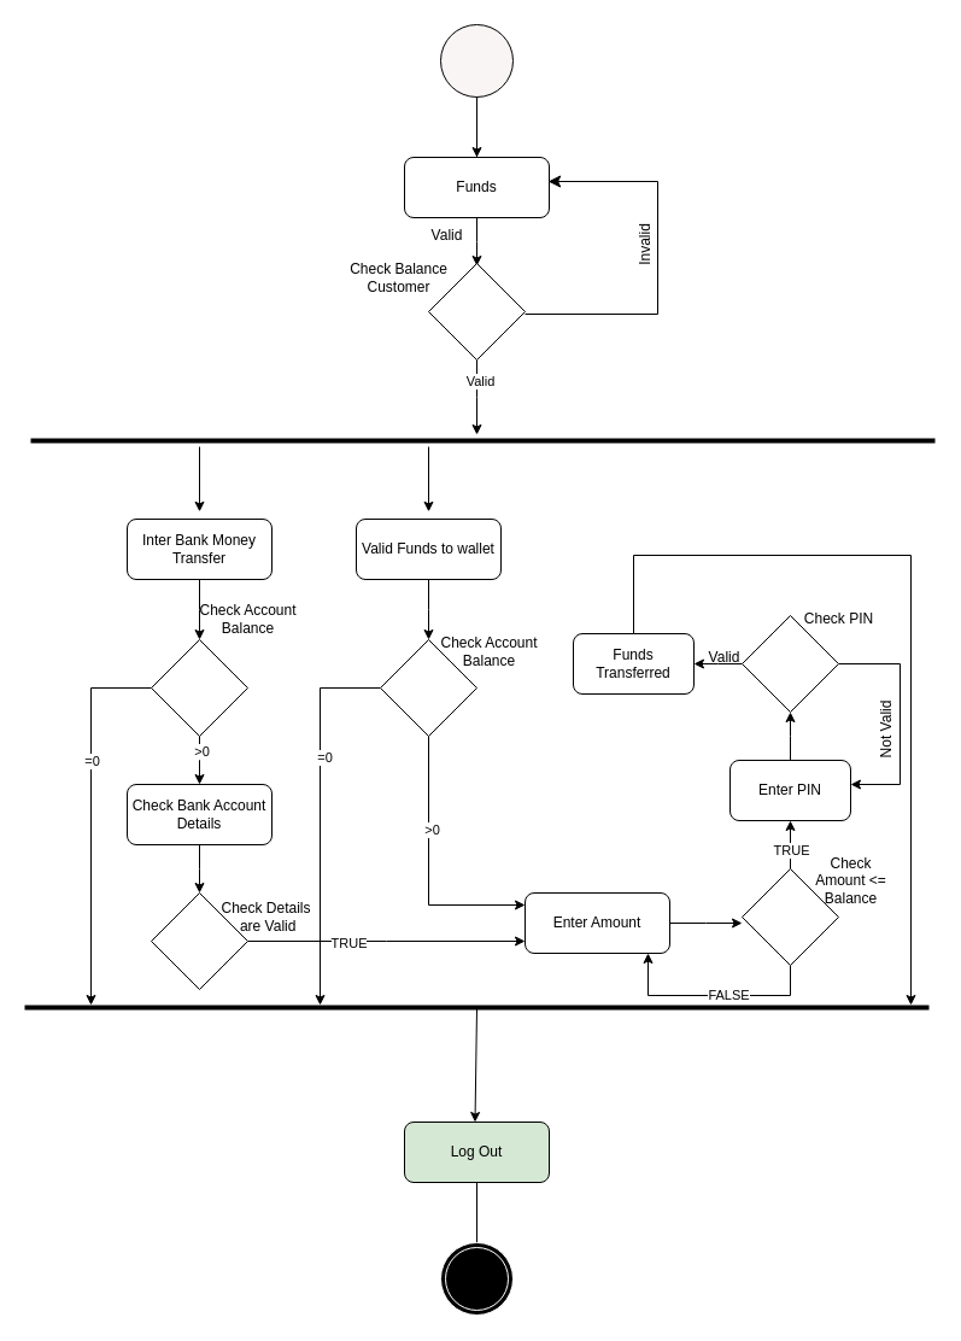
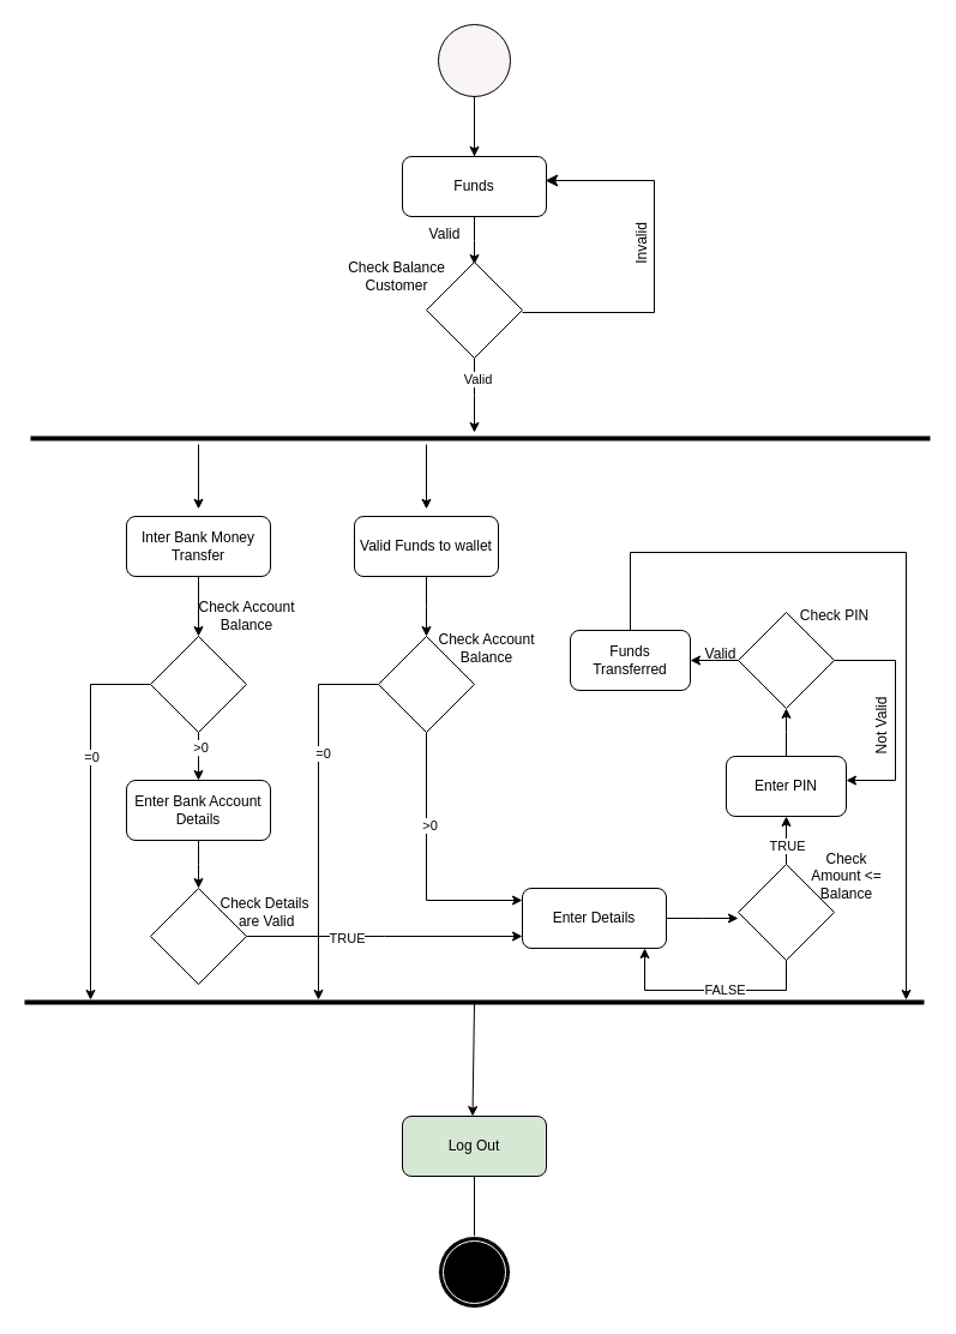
  <mxCell id="0" />
  <mxCell id="1" parent="0" />
  <mxCell id="2" value="" style="line;strokeWidth=4;html=1;perimeter=backbonePerimeter;points=[];outlineConnect=0;" parent="1" vertex="1"><mxGeometry x="25" y="360" width="750" height="10" as="geometry" /></mxCell>
  <mxCell id="3" value="" style="endArrow=classic;html=1;rounded=0;" parent="1" edge="1"><mxGeometry width="50" height="50" relative="1" as="geometry"><mxPoint x="165" y="369.997" as="sourcePoint" /><mxPoint x="165" y="423.83" as="targetPoint" /></mxGeometry></mxCell>
  <mxCell id="4" value="" style="endArrow=classic;html=1;rounded=0;" parent="1" edge="1"><mxGeometry width="50" height="50" relative="1" as="geometry"><mxPoint x="355" y="369.997" as="sourcePoint" /><mxPoint x="355" y="423.83" as="targetPoint" /></mxGeometry></mxCell>
  <mxCell id="5" style="edgeStyle=orthogonalEdgeStyle;rounded=0;orthogonalLoop=1;jettySize=auto;html=1;" parent="1" source="6" edge="1"><mxGeometry relative="1" as="geometry"><mxPoint x="165" y="530" as="targetPoint" /></mxGeometry></mxCell>
  <mxCell id="6" value="Inter Bank Money Transfer" style="rounded=1;whiteSpace=wrap;html=1;" parent="1" vertex="1"><mxGeometry x="105" y="430" width="120" height="50" as="geometry" /></mxCell>
  <mxCell id="7" style="edgeStyle=orthogonalEdgeStyle;rounded=0;orthogonalLoop=1;jettySize=auto;html=1;" parent="1" source="8" edge="1"><mxGeometry relative="1" as="geometry"><mxPoint x="355" y="530" as="targetPoint" /></mxGeometry></mxCell>
  <mxCell id="8" value="Valid Funds to wallet" style="rounded=1;whiteSpace=wrap;html=1;" parent="1" vertex="1"><mxGeometry x="295" y="430" width="120" height="50" as="geometry" /></mxCell>
  <mxCell id="9" style="edgeStyle=orthogonalEdgeStyle;rounded=0;orthogonalLoop=1;jettySize=auto;html=1;exitX=0.5;exitY=1;exitDx=0;exitDy=0;" parent="1" source="13" edge="1"><mxGeometry relative="1" as="geometry"><mxPoint x="165" y="650" as="targetPoint" /></mxGeometry></mxCell>
  <mxCell id="10" value="&amp;gt;0" style="edgeLabel;html=1;align=center;verticalAlign=middle;resizable=0;points=[];" parent="9" vertex="1" connectable="0"><mxGeometry x="-0.424" y="1" relative="1" as="geometry"><mxPoint as="offset" /></mxGeometry></mxCell>
  <mxCell id="11" style="edgeStyle=orthogonalEdgeStyle;rounded=0;orthogonalLoop=1;jettySize=auto;html=1;exitX=0;exitY=0.5;exitDx=0;exitDy=0;" parent="1" source="13" target="38" edge="1"><mxGeometry relative="1" as="geometry"><mxPoint x="75" y="830" as="targetPoint" /><Array as="points"><mxPoint x="75" y="570" /></Array></mxGeometry></mxCell>
  <mxCell id="12" value="=0" style="edgeLabel;html=1;align=center;verticalAlign=middle;resizable=0;points=[];" parent="11" vertex="1" connectable="0"><mxGeometry x="-0.296" relative="1" as="geometry"><mxPoint as="offset" /></mxGeometry></mxCell>
  <mxCell id="13" value="" style="rhombus;whiteSpace=wrap;html=1;" parent="1" vertex="1"><mxGeometry x="125" y="530" width="80" height="80" as="geometry" /></mxCell>
  <mxCell id="14" style="edgeStyle=orthogonalEdgeStyle;rounded=0;orthogonalLoop=1;jettySize=auto;html=1;exitX=0.5;exitY=1;exitDx=0;exitDy=0;" parent="1" source="18" edge="1"><mxGeometry relative="1" as="geometry"><mxPoint x="435" y="750" as="targetPoint" /><Array as="points"><mxPoint x="355" y="750" /></Array></mxGeometry></mxCell>
  <mxCell id="15" value="&amp;gt;0" style="edgeLabel;html=1;align=center;verticalAlign=middle;resizable=0;points=[];" parent="14" vertex="1" connectable="0"><mxGeometry x="-0.3" y="2" relative="1" as="geometry"><mxPoint as="offset" /></mxGeometry></mxCell>
  <mxCell id="16" style="edgeStyle=orthogonalEdgeStyle;rounded=0;orthogonalLoop=1;jettySize=auto;html=1;" parent="1" source="18" target="38" edge="1"><mxGeometry relative="1" as="geometry"><mxPoint x="265" y="820" as="targetPoint" /><Array as="points"><mxPoint x="265" y="570" /></Array></mxGeometry></mxCell>
  <mxCell id="17" value="=0" style="edgeLabel;html=1;align=center;verticalAlign=middle;resizable=0;points=[];" parent="16" vertex="1" connectable="0"><mxGeometry x="-0.315" y="3" relative="1" as="geometry"><mxPoint as="offset" /></mxGeometry></mxCell>
  <mxCell id="18" value="" style="rhombus;whiteSpace=wrap;html=1;" parent="1" vertex="1"><mxGeometry x="315" y="530" width="80" height="80" as="geometry" /></mxCell>
  <mxCell id="19" style="edgeStyle=orthogonalEdgeStyle;rounded=0;orthogonalLoop=1;jettySize=auto;html=1;" parent="1" source="20" edge="1"><mxGeometry relative="1" as="geometry"><mxPoint x="165" y="740" as="targetPoint" /></mxGeometry></mxCell>
- <mxCell id="20" value="Check Bank Account Details" style="rounded=1;whiteSpace=wrap;html=1;" parent="1" vertex="1"><mxGeometry x="105" y="650" width="120" height="50" as="geometry" /></mxCell>
+ <mxCell id="20" value="Enter Bank Account Details" style="rounded=1;whiteSpace=wrap;html=1;" parent="1" vertex="1"><mxGeometry x="105" y="650" width="120" height="50" as="geometry" /></mxCell>
  <mxCell id="21" style="edgeStyle=orthogonalEdgeStyle;rounded=0;orthogonalLoop=1;jettySize=auto;html=1;exitX=1;exitY=0.5;exitDx=0;exitDy=0;" parent="1" source="23" edge="1"><mxGeometry relative="1" as="geometry"><mxPoint x="435" y="780" as="targetPoint" /></mxGeometry></mxCell>
  <mxCell id="22" value="TRUE" style="edgeLabel;html=1;align=center;verticalAlign=middle;resizable=0;points=[];" parent="21" vertex="1" connectable="0"><mxGeometry x="-0.277" y="-1" relative="1" as="geometry"><mxPoint as="offset" /></mxGeometry></mxCell>
  <mxCell id="23" value="" style="rhombus;whiteSpace=wrap;html=1;" parent="1" vertex="1"><mxGeometry x="125" y="740" width="80" height="80" as="geometry" /></mxCell>
  <mxCell id="24" style="edgeStyle=orthogonalEdgeStyle;rounded=0;orthogonalLoop=1;jettySize=auto;html=1;" parent="1" source="25" edge="1"><mxGeometry relative="1" as="geometry"><mxPoint x="615" y="765" as="targetPoint" /></mxGeometry></mxCell>
- <mxCell id="25" value="Enter Amount" style="rounded=1;whiteSpace=wrap;html=1;" parent="1" vertex="1"><mxGeometry x="435" y="740" width="120" height="50" as="geometry" /></mxCell>
+ <mxCell id="25" value="Enter Details" style="rounded=1;whiteSpace=wrap;html=1;" parent="1" vertex="1"><mxGeometry x="435" y="740" width="120" height="50" as="geometry" /></mxCell>
  <mxCell id="26" style="edgeStyle=orthogonalEdgeStyle;rounded=0;orthogonalLoop=1;jettySize=auto;html=1;" parent="1" source="30" edge="1"><mxGeometry relative="1" as="geometry"><mxPoint x="655" y="680" as="targetPoint" /></mxGeometry></mxCell>
  <mxCell id="27" value="TRUE" style="edgeLabel;html=1;align=center;verticalAlign=middle;resizable=0;points=[];" parent="26" vertex="1" connectable="0"><mxGeometry x="-0.194" relative="1" as="geometry"><mxPoint as="offset" /></mxGeometry></mxCell>
  <mxCell id="28" style="edgeStyle=orthogonalEdgeStyle;rounded=0;orthogonalLoop=1;jettySize=auto;html=1;exitX=0.5;exitY=1;exitDx=0;exitDy=0;" parent="1" source="30" target="25" edge="1"><mxGeometry relative="1" as="geometry"><mxPoint x="535" y="825" as="targetPoint" /><Array as="points"><mxPoint x="655" y="825" /><mxPoint x="537" y="825" /></Array></mxGeometry></mxCell>
  <mxCell id="29" value="FALSE" style="edgeLabel;html=1;align=center;verticalAlign=middle;resizable=0;points=[];" parent="28" vertex="1" connectable="0"><mxGeometry x="-0.133" y="-1" relative="1" as="geometry"><mxPoint as="offset" /></mxGeometry></mxCell>
  <mxCell id="30" value="" style="rhombus;whiteSpace=wrap;html=1;" parent="1" vertex="1"><mxGeometry x="615" y="720" width="80" height="80" as="geometry" /></mxCell>
  <mxCell id="31" style="edgeStyle=orthogonalEdgeStyle;rounded=0;orthogonalLoop=1;jettySize=auto;html=1;" parent="1" source="32" edge="1"><mxGeometry relative="1" as="geometry"><mxPoint x="655" y="590" as="targetPoint" /></mxGeometry></mxCell>
  <mxCell id="32" value="Enter PIN" style="rounded=1;whiteSpace=wrap;html=1;" parent="1" vertex="1"><mxGeometry x="605" y="630" width="100" height="50" as="geometry" /></mxCell>
  <mxCell id="33" style="edgeStyle=orthogonalEdgeStyle;rounded=0;orthogonalLoop=1;jettySize=auto;html=1;" parent="1" source="35" edge="1"><mxGeometry relative="1" as="geometry"><mxPoint x="575" y="550" as="targetPoint" /></mxGeometry></mxCell>
  <mxCell id="34" style="edgeStyle=orthogonalEdgeStyle;rounded=0;orthogonalLoop=1;jettySize=auto;html=1;" parent="1" source="35" target="32" edge="1"><mxGeometry relative="1" as="geometry"><mxPoint x="745" y="650" as="targetPoint" /><Array as="points"><mxPoint x="746" y="550" /><mxPoint x="746" y="650" /></Array></mxGeometry></mxCell>
  <mxCell id="35" value="" style="rhombus;whiteSpace=wrap;html=1;" parent="1" vertex="1"><mxGeometry x="615" y="510" width="80" height="80" as="geometry" /></mxCell>
  <mxCell id="36" style="edgeStyle=orthogonalEdgeStyle;rounded=0;orthogonalLoop=1;jettySize=auto;html=1;" parent="1" source="37" target="38" edge="1"><mxGeometry relative="1" as="geometry"><mxPoint x="755" y="830" as="targetPoint" /><Array as="points"><mxPoint x="525" y="460" /><mxPoint x="755" y="460" /></Array></mxGeometry></mxCell>
  <mxCell id="37" value="Funds Transferred" style="rounded=1;whiteSpace=wrap;html=1;" parent="1" vertex="1"><mxGeometry x="475" y="525" width="100" height="50" as="geometry" /></mxCell>
  <mxCell id="38" value="" style="line;strokeWidth=4;html=1;perimeter=backbonePerimeter;points=[];outlineConnect=0;" parent="1" vertex="1"><mxGeometry x="20" y="830" width="750" height="10" as="geometry" /></mxCell>
  <mxCell id="39" value="" style="endArrow=none;html=1;rounded=0;" parent="1" edge="1"><mxGeometry width="50" height="50" relative="1" as="geometry"><mxPoint x="395" y="1030" as="sourcePoint" /><mxPoint x="395" y="976" as="targetPoint" /></mxGeometry></mxCell>
  <mxCell id="40" style="edgeStyle=orthogonalEdgeStyle;rounded=0;orthogonalLoop=1;jettySize=auto;html=1;" parent="1" source="49" edge="1"><mxGeometry relative="1" as="geometry"><mxPoint x="395" y="220" as="targetPoint" /></mxGeometry></mxCell>
  <mxCell id="41" value="Log Out" style="rounded=1;whiteSpace=wrap;html=1;fillColor=#d5e8d4;" parent="1" vertex="1"><mxGeometry x="335" y="930" width="120" height="50" as="geometry" /></mxCell>
  <mxCell id="42" value="" style="endArrow=classic;html=1;rounded=0;entryX=0.525;entryY=-0.12;entryDx=0;entryDy=0;entryPerimeter=0;" parent="1" edge="1"><mxGeometry width="50" height="50" relative="1" as="geometry"><mxPoint x="395" y="836" as="sourcePoint" /><mxPoint x="393.5" y="930" as="targetPoint" /></mxGeometry></mxCell>
  <mxCell id="43" value="Valid" style="text;html=1;align=center;verticalAlign=middle;resizable=0;points=[];autosize=1;strokeColor=none;fillColor=none;rotation=0;" parent="1" vertex="1"><mxGeometry x="575" y="530" width="50" height="30" as="geometry" /></mxCell>
  <mxCell id="44" value="Not Valid" style="text;html=1;align=center;verticalAlign=middle;resizable=0;points=[];autosize=1;strokeColor=none;fillColor=none;rotation=-90;" parent="1" vertex="1"><mxGeometry x="700" y="590" width="70" height="30" as="geometry" /></mxCell>
  <mxCell id="45" value="" style="ellipse;shape=doubleEllipse;whiteSpace=wrap;html=1;aspect=fixed;fillColor=#000000;shadow=0;strokeColor=#FFFFFF;" parent="1" vertex="1"><mxGeometry x="365" y="1030" width="60" height="60" as="geometry" /></mxCell>
  <mxCell id="46" value="Valid" style="text;html=1;align=center;verticalAlign=middle;resizable=0;points=[];autosize=1;strokeColor=none;fillColor=none;" parent="1" vertex="1"><mxGeometry x="345" y="180" width="50" height="30" as="geometry" /></mxCell>
  <mxCell id="47" value="" style="ellipse;whiteSpace=wrap;html=1;aspect=fixed;fillColor=#f9f5f5;" parent="1" vertex="1"><mxGeometry x="365" y="20" width="60" height="60" as="geometry" /></mxCell>
  <mxCell id="48" value="" style="endArrow=none;html=1;rounded=0;" parent="1" edge="1"><mxGeometry width="50" height="50" relative="1" as="geometry"><mxPoint x="395" y="160" as="sourcePoint" /><mxPoint x="395" y="80" as="targetPoint" /></mxGeometry></mxCell>
  <mxCell id="49" value="Funds" style="rounded=1;whiteSpace=wrap;html=1;" parent="1" vertex="1"><mxGeometry x="335" y="130" width="120" height="50" as="geometry" /></mxCell>
  <mxCell id="50" style="edgeStyle=orthogonalEdgeStyle;rounded=0;orthogonalLoop=1;jettySize=auto;html=1;exitX=0.5;exitY=1;exitDx=0;exitDy=0;" parent="1" source="52" edge="1"><mxGeometry relative="1" as="geometry"><mxPoint x="395" y="360" as="targetPoint" /></mxGeometry></mxCell>
  <mxCell id="51" value="Valid" style="edgeLabel;html=1;align=center;verticalAlign=middle;resizable=0;points=[];" parent="50" vertex="1" connectable="0"><mxGeometry x="-0.449" y="2" relative="1" as="geometry"><mxPoint as="offset" /></mxGeometry></mxCell>
  <mxCell id="52" value="" style="rhombus;whiteSpace=wrap;html=1;" parent="1" vertex="1"><mxGeometry x="355" y="218" width="80" height="80" as="geometry" /></mxCell>
  <mxCell id="53" value="" style="edgeStyle=segmentEdgeStyle;endArrow=classic;html=1;curved=0;rounded=0;endSize=8;startSize=8;entryX=0.993;entryY=0.4;entryDx=0;entryDy=0;entryPerimeter=0;" parent="1" target="49" edge="1"><mxGeometry width="50" height="50" relative="1" as="geometry"><mxPoint x="435" y="260" as="sourcePoint" /><mxPoint x="495" y="150" as="targetPoint" /><Array as="points"><mxPoint x="545" y="260" /><mxPoint x="545" y="150" /></Array></mxGeometry></mxCell>
  <mxCell id="54" value="" style="edgeStyle=orthogonalEdgeStyle;rounded=0;orthogonalLoop=1;jettySize=auto;html=1;" parent="1" source="47" target="49" edge="1"><mxGeometry relative="1" as="geometry" /></mxCell>
  <mxCell id="55" value="Invalid" style="text;html=1;align=center;verticalAlign=middle;resizable=0;points=[];autosize=1;strokeColor=none;fillColor=none;rotation=-90;" parent="1" vertex="1"><mxGeometry x="505" y="188" width="60" height="30" as="geometry" /></mxCell>
  <mxCell id="56" value="Check Balance &lt;br&gt;Customer" style="text;html=1;align=center;verticalAlign=middle;resizable=0;points=[];autosize=1;strokeColor=none;fillColor=none;" vertex="1" parent="1"><mxGeometry x="285" y="210" width="90" height="40" as="geometry" /></mxCell>
  <mxCell id="57" value="Check Account &lt;br&gt;Balance" style="text;html=1;align=center;verticalAlign=middle;resizable=0;points=[];autosize=1;strokeColor=none;fillColor=none;" vertex="1" parent="1"><mxGeometry x="155" y="493" width="100" height="40" as="geometry" /></mxCell>
  <mxCell id="58" value="Check Account &lt;br&gt;Balance" style="text;html=1;align=center;verticalAlign=middle;resizable=0;points=[];autosize=1;strokeColor=none;fillColor=none;" vertex="1" parent="1"><mxGeometry x="355" y="520" width="100" height="40" as="geometry" /></mxCell>
  <mxCell id="59" value="Check&amp;nbsp;&lt;span style=&quot;&quot;&gt;Details&lt;br&gt;&amp;nbsp;are Valid&lt;/span&gt;" style="text;html=1;align=center;verticalAlign=middle;resizable=0;points=[];autosize=1;strokeColor=none;fillColor=none;" vertex="1" parent="1"><mxGeometry x="170" y="740" width="100" height="40" as="geometry" /></mxCell>
  <mxCell id="60" value="Check PIN" style="text;html=1;align=center;verticalAlign=middle;resizable=0;points=[];autosize=1;strokeColor=none;fillColor=none;" vertex="1" parent="1"><mxGeometry x="655" y="498" width="80" height="30" as="geometry" /></mxCell>
  <mxCell id="61" value="Check &lt;br&gt;Amount &amp;lt;= &lt;br&gt;Balance" style="text;html=1;align=center;verticalAlign=middle;resizable=0;points=[];autosize=1;strokeColor=none;fillColor=none;" vertex="1" parent="1"><mxGeometry x="665" y="700" width="80" height="60" as="geometry" /></mxCell>
